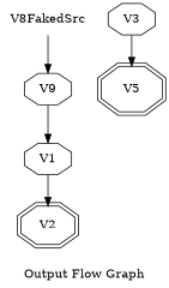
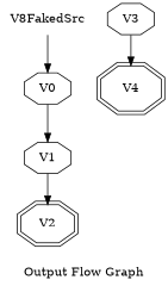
  digraph {
    label="Output Flow Graph"
    rankdir=TB
    node [shape=octagon]
    n1 [label=V1]
    n2 [label=V2 shape=doubleoctagon]
    n3 [label=V3]
-   n4 [label=V5 shape=doubleoctagon]
-   n5 [label=V9]
+   n4 [label=V4 shape=doubleoctagon]
+   n5 [label=V0]
    n6 [label=V8FakedSrc shape=none]
    n1 -> n2
    n3 -> n4
    n5 -> n1
    n6 -> n5
  }
